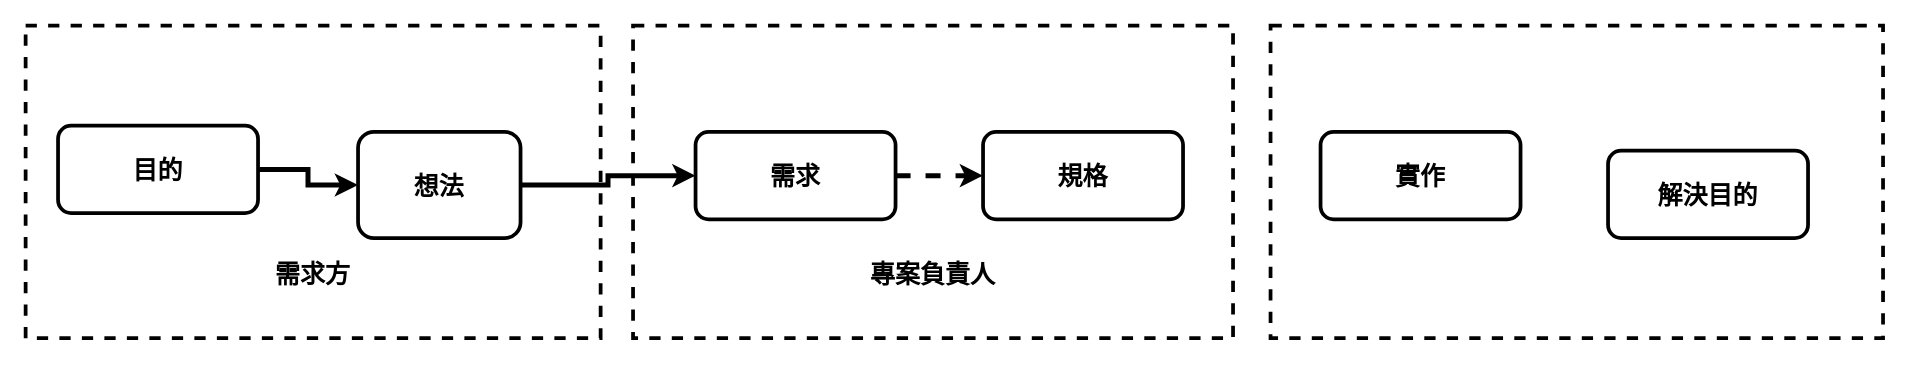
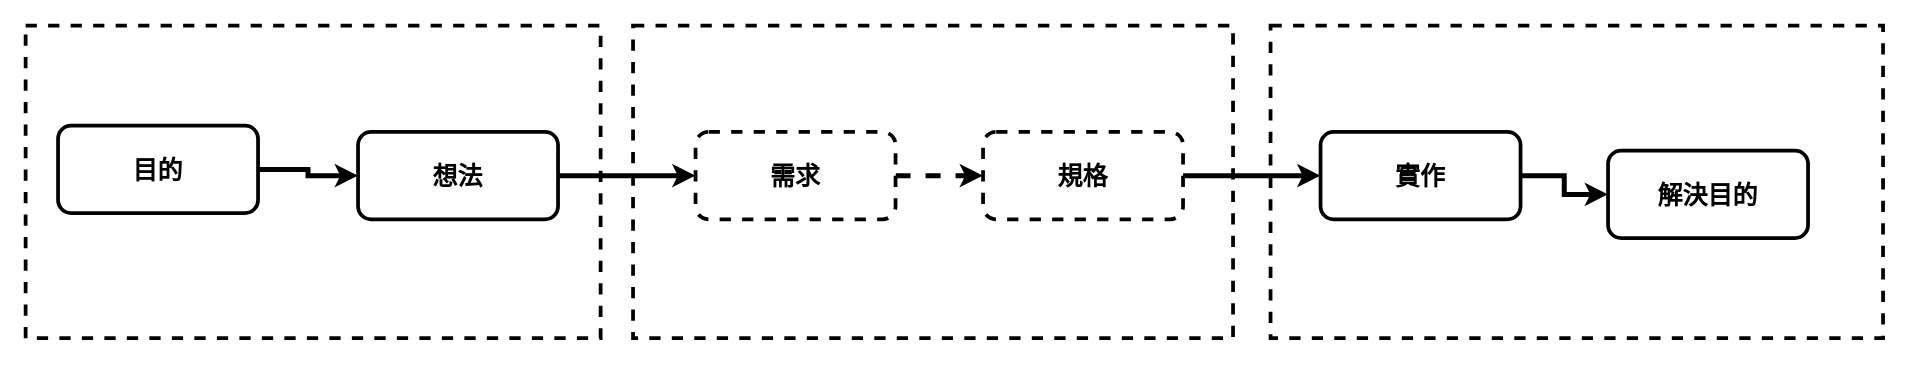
  <mxCell id="0" />
  <mxCell id="1" parent="0" />
  <mxCell id="2" value="" style="rounded=0;whiteSpace=wrap;html=1;strokeWidth=3;fillColor=none;dashed=1;" vertex="1" parent="1"><mxGeometry x="20" y="20" width="460" height="250" as="geometry" /></mxCell>
  <mxCell id="3" value="" style="rounded=0;whiteSpace=wrap;html=1;strokeWidth=3;fillColor=none;dashed=1;" parent="1" vertex="1"><mxGeometry x="1015.94" y="20" width="490" height="250" as="geometry" /></mxCell>
  <mxCell id="4" value="" style="rounded=0;whiteSpace=wrap;html=1;strokeWidth=3;fillColor=none;dashed=1;" parent="1" vertex="1"><mxGeometry x="505.94" y="20" width="480" height="250" as="geometry" /></mxCell>
  <mxCell id="5" style="edgeStyle=orthogonalEdgeStyle;rounded=0;orthogonalLoop=1;jettySize=auto;html=1;exitX=1;exitY=0.5;exitDx=0;exitDy=0;strokeWidth=4;dashed=1;" parent="1" source="6" target="10" edge="1"><mxGeometry relative="1" as="geometry" /></mxCell>
- <mxCell id="6" value="&lt;span style=&quot;font-size: 20px&quot;&gt;需求&lt;br&gt;&lt;/span&gt;" style="rounded=1;whiteSpace=wrap;html=1;fontFamily=微軟正黑體;fontSize=24;fontStyle=1;strokeWidth=3;" parent="1" vertex="1"><mxGeometry x="555.94" y="105" width="160" height="70" as="geometry" /></mxCell>
+ <mxCell id="6" value="&lt;span style=&quot;font-size: 20px&quot;&gt;需求&lt;br&gt;&lt;/span&gt;" style="rounded=1;whiteSpace=wrap;html=1;fontFamily=微軟正黑體;fontSize=24;fontStyle=1;strokeWidth=3;dashed=1;" parent="1" vertex="1"><mxGeometry x="555.94" y="105" width="160" height="70" as="geometry" /></mxCell>
  <mxCell id="7" style="edgeStyle=orthogonalEdgeStyle;rounded=0;orthogonalLoop=1;jettySize=auto;html=1;exitX=1;exitY=0.5;exitDx=0;exitDy=0;entryX=0;entryY=0.5;entryDx=0;entryDy=0;strokeWidth=4;" parent="1" source="8" target="6" edge="1"><mxGeometry relative="1" as="geometry" /></mxCell>
- <mxCell id="8" value="&lt;span style=&quot;font-size: 20px&quot;&gt;想法&lt;/span&gt;" style="rounded=1;whiteSpace=wrap;html=1;fontFamily=微軟正黑體;fontSize=24;fontStyle=1;strokeWidth=3;" parent="1" vertex="1"><mxGeometry x="285.94" y="105" width="130" height="85" as="geometry" /></mxCell>
- <mxCell id="10" value="&lt;span style=&quot;font-size: 20px&quot;&gt;規格&lt;br&gt;&lt;/span&gt;" style="rounded=1;whiteSpace=wrap;html=1;fontFamily=微軟正黑體;fontSize=24;fontStyle=1;strokeWidth=3;" parent="1" vertex="1"><mxGeometry x="785.94" y="105" width="160" height="70" as="geometry" /></mxCell>
+ <mxCell id="8" value="&lt;span style=&quot;font-size: 20px&quot;&gt;想法&lt;/span&gt;" style="rounded=1;whiteSpace=wrap;html=1;fontFamily=微軟正黑體;fontSize=24;fontStyle=1;strokeWidth=3;" parent="1" vertex="1"><mxGeometry x="285.94" y="105" width="160" height="70" as="geometry" /></mxCell>
+ <mxCell id="9" style="edgeStyle=orthogonalEdgeStyle;rounded=0;orthogonalLoop=1;jettySize=auto;html=1;exitX=1;exitY=0.5;exitDx=0;exitDy=0;entryX=0;entryY=0.5;entryDx=0;entryDy=0;strokeWidth=4;" parent="1" source="10" target="12" edge="1"><mxGeometry relative="1" as="geometry" /></mxCell>
+ <mxCell id="10" value="&lt;span style=&quot;font-size: 20px&quot;&gt;規格&lt;br&gt;&lt;/span&gt;" style="rounded=1;whiteSpace=wrap;html=1;fontFamily=微軟正黑體;fontSize=24;fontStyle=1;strokeWidth=3;dashed=1;" parent="1" vertex="1"><mxGeometry x="785.94" y="105" width="160" height="70" as="geometry" /></mxCell>
+ <mxCell id="11" style="edgeStyle=orthogonalEdgeStyle;rounded=0;orthogonalLoop=1;jettySize=auto;html=1;exitX=1;exitY=0.5;exitDx=0;exitDy=0;entryX=0;entryY=0.5;entryDx=0;entryDy=0;strokeWidth=4;" parent="1" source="12" target="14" edge="1"><mxGeometry relative="1" as="geometry" /></mxCell>
  <mxCell id="12" value="&lt;span style=&quot;font-size: 20px&quot;&gt;實作&lt;br&gt;&lt;/span&gt;" style="rounded=1;whiteSpace=wrap;html=1;fontFamily=微軟正黑體;fontSize=24;fontStyle=1;strokeWidth=3;" parent="1" vertex="1"><mxGeometry x="1055.94" y="105" width="160" height="70" as="geometry" /></mxCell>
- <mxCell id="13" value="&lt;div&gt;&lt;span style=&quot;font-size: 20px&quot;&gt;&lt;b&gt;專案負責人&lt;/b&gt;&lt;/span&gt;&lt;/div&gt;" style="text;whiteSpace=wrap;html=1;align=center;" parent="1" vertex="1"><mxGeometry x="681.88" y="200" width="128.12" height="30" as="geometry" /></mxCell>
  <mxCell id="14" value="&lt;span style=&quot;font-size: 20px&quot;&gt;解決目的&lt;br&gt;&lt;/span&gt;" style="rounded=1;whiteSpace=wrap;html=1;fontFamily=微軟正黑體;fontSize=24;fontStyle=1;strokeWidth=3;" parent="1" vertex="1"><mxGeometry x="1285.94" y="120" width="160" height="70" as="geometry" /></mxCell>
  <mxCell id="15" style="edgeStyle=orthogonalEdgeStyle;rounded=0;orthogonalLoop=1;jettySize=auto;html=1;exitX=1;exitY=0.5;exitDx=0;exitDy=0;entryX=0;entryY=0.5;entryDx=0;entryDy=0;strokeWidth=4;" edge="1" parent="1" source="16" target="8"><mxGeometry relative="1" as="geometry" /></mxCell>
  <mxCell id="16" value="&lt;span style=&quot;font-size: 20px&quot;&gt;目的&lt;/span&gt;" style="rounded=1;whiteSpace=wrap;html=1;fontFamily=微軟正黑體;fontSize=24;fontStyle=1;strokeWidth=3;" vertex="1" parent="1"><mxGeometry x="45.94" y="100" width="160" height="70" as="geometry" /></mxCell>
- <mxCell id="17" value="&lt;div&gt;&lt;span style=&quot;font-size: 20px&quot;&gt;&lt;b&gt;需求方&lt;/b&gt;&lt;/span&gt;&lt;/div&gt;" style="text;whiteSpace=wrap;html=1;align=center;" vertex="1" parent="1"><mxGeometry x="185.94" y="200" width="128.12" height="30" as="geometry" /></mxCell>
